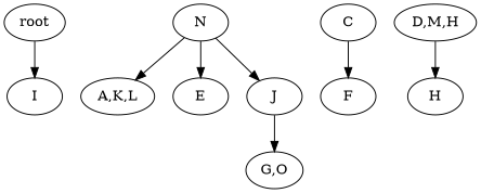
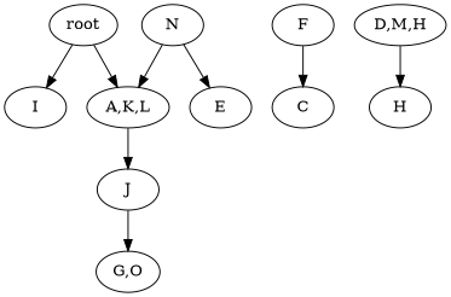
  strict digraph {
    n1 [label=root]
    n2 [label="A,K,L"]
    n3 [label=I]
    n4 [label=N]
    n5 [label=E]
    n6 [label=J]
    n7 [label=C]
    n8 [label=F]
    n9 [label="G,O"]
    n10 [label="D,M,H"]
    n11 [label=H]
+   n1 -> n2
    n1 -> n3
    n4 -> n2
    n4 -> n5
-   n4 -> n6
+   n2 -> n6
    n6 -> n9
-   n7 -> n8
+   n8 -> n7
    n10 -> n11
  }
